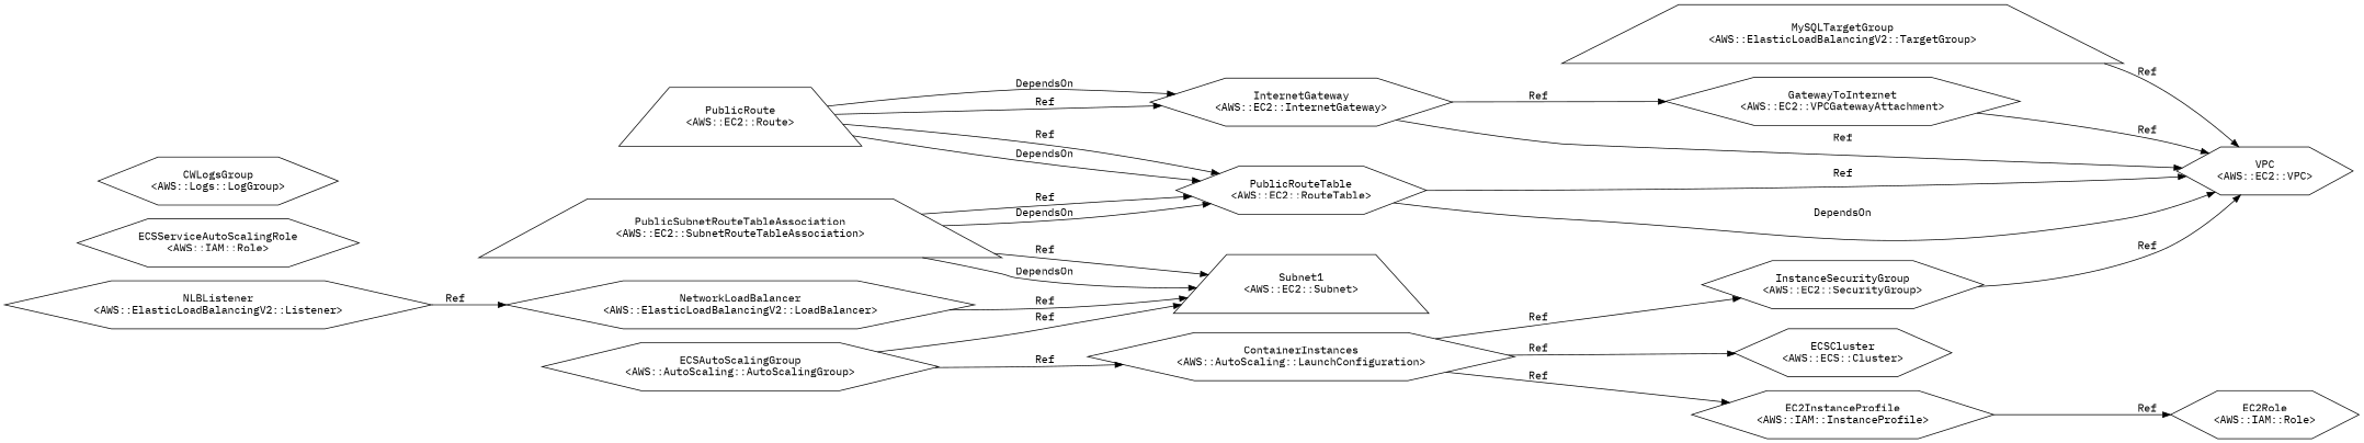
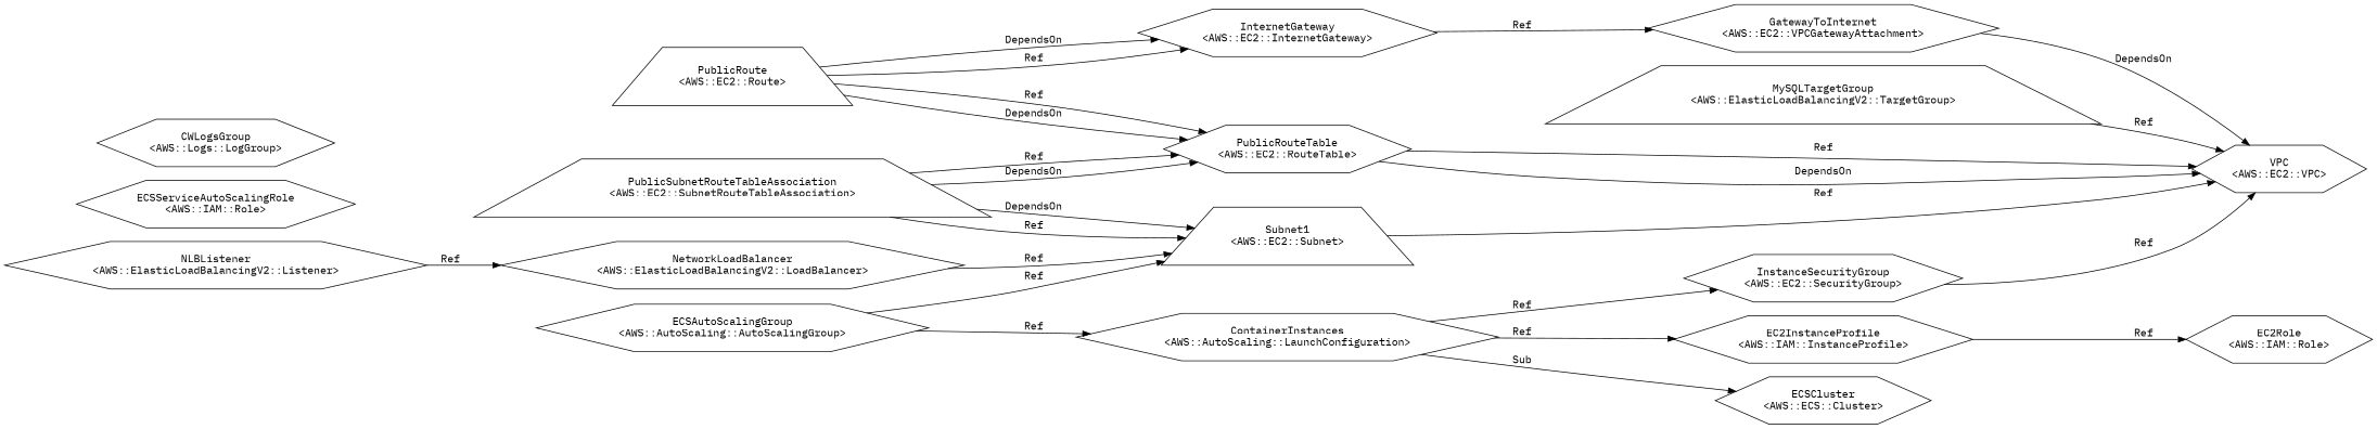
  digraph {
    fontname="IBM Plex Mono"
    rankdir=LR
    node [fontname="IBM Plex Mono" shape=hexagon]
    edge [fontname="IBM Plex Mono"]
    n1 [label="VPC\n<AWS::EC2::VPC>"]
    n2 [label="Subnet1\n<AWS::EC2::Subnet>" shape=trapezium]
    n3 [label="InternetGateway\n<AWS::EC2::InternetGateway>"]
    n4 [label="GatewayToInternet\n<AWS::EC2::VPCGatewayAttachment>"]
    n5 [label="PublicRouteTable\n<AWS::EC2::RouteTable>"]
    n6 [label="PublicRoute\n<AWS::EC2::Route>" shape=trapezium]
    n7 [label="PublicSubnetRouteTableAssociation\n<AWS::EC2::SubnetRouteTableAssociation>" shape=trapezium]
    n8 [label="InstanceSecurityGroup\n<AWS::EC2::SecurityGroup>"]
    n9 [label="NetworkLoadBalancer\n<AWS::ElasticLoadBalancingV2::LoadBalancer>"]
    n10 [label="NLBListener\n<AWS::ElasticLoadBalancingV2::Listener>"]
    n11 [label="MySQLTargetGroup\n<AWS::ElasticLoadBalancingV2::TargetGroup>" shape=trapezium]
    n12 [label="ECSCluster\n<AWS::ECS::Cluster>"]
    n13 [label="ECSAutoScalingGroup\n<AWS::AutoScaling::AutoScalingGroup>"]
    n14 [label="ContainerInstances\n<AWS::AutoScaling::LaunchConfiguration>"]
    n15 [label="EC2InstanceProfile\n<AWS::IAM::InstanceProfile>"]
    n16 [label="EC2Role\n<AWS::IAM::Role>"]
    n17 [label="ECSServiceAutoScalingRole\n<AWS::IAM::Role>"]
    n18 [label="CWLogsGroup\n<AWS::Logs::LogGroup>"]
-   n3 -> n1 [label=Ref]
+   n2 -> n1 [label=Ref]
    n3 -> n4 [label=Ref]
-   n4 -> n1 [label=Ref]
+   n4 -> n1 [label=DependsOn]
    n5 -> n1 [label=DependsOn]
    n5 -> n1 [label=Ref]
    n6 -> n3 [label=DependsOn]
    n6 -> n3 [label=Ref]
    n6 -> n5 [label=DependsOn]
    n6 -> n5 [label=Ref]
    n7 -> n2 [label=DependsOn]
    n7 -> n2 [label=Ref]
    n7 -> n5 [label=DependsOn]
    n7 -> n5 [label=Ref]
    n8 -> n1 [label=Ref]
    n9 -> n2 [label=Ref]
    n10 -> n9 [label=Ref]
    n11 -> n1 [label=Ref]
    n13 -> n2 [label=Ref]
    n13 -> n14 [label=Ref]
    n14 -> n8 [label=Ref]
-   n14 -> n12 [label=Ref]
+   n14 -> n12 [label=Sub]
    n14 -> n15 [label=Ref]
    n15 -> n16 [label=Ref]
  }
